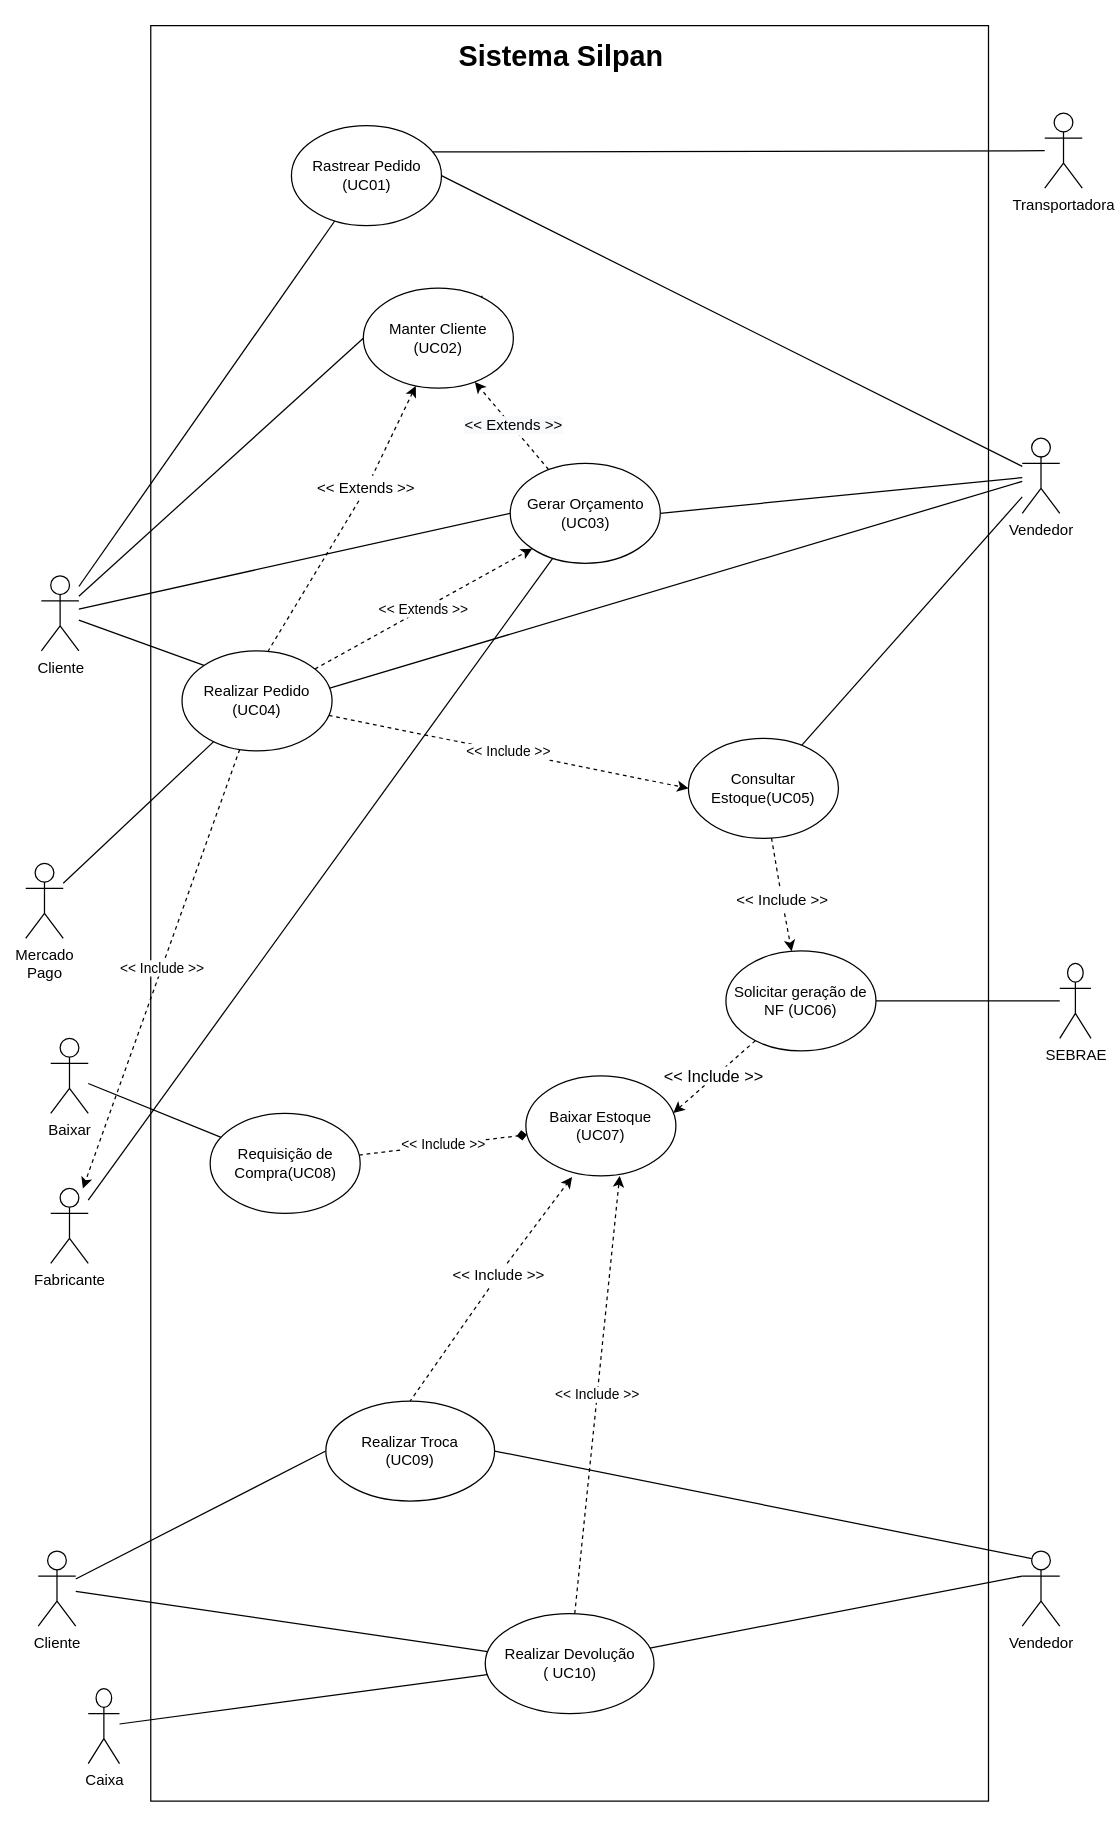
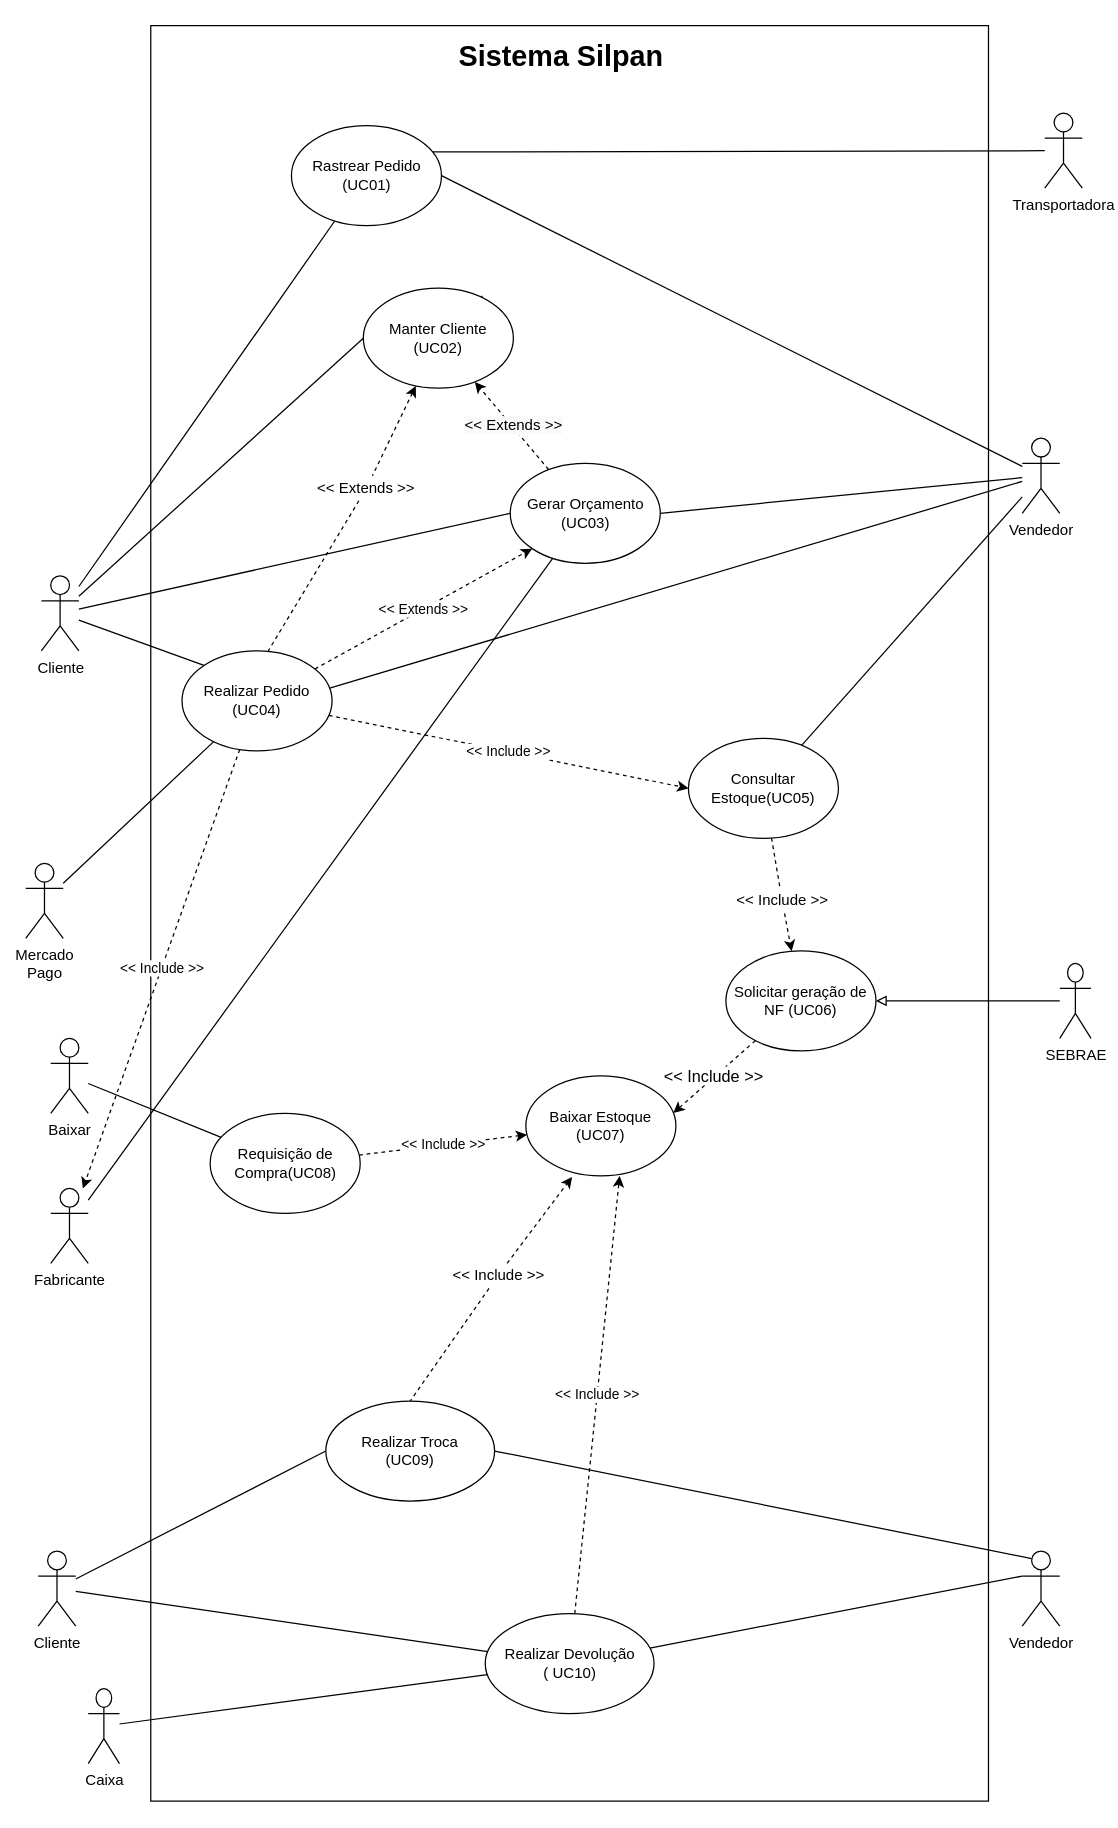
  <mxCell id="0" />
  <mxCell id="1" parent="0" />
  <mxCell id="2" value="" style="rounded=0;whiteSpace=wrap;html=1;fontStyle=1" parent="1" vertex="1"><mxGeometry x="120" y="20" width="670" height="1420" as="geometry" /></mxCell>
  <mxCell id="3" style="edgeStyle=none;rounded=0;orthogonalLoop=1;jettySize=auto;html=1;entryX=0;entryY=0.5;entryDx=0;entryDy=0;endArrow=none;endFill=0;" parent="1" source="7" target="13" edge="1"><mxGeometry relative="1" as="geometry" /></mxCell>
  <mxCell id="4" style="rounded=0;orthogonalLoop=1;jettySize=auto;html=1;entryX=0;entryY=0;entryDx=0;entryDy=0;endArrow=none;endFill=0;" parent="1" source="7" target="17" edge="1"><mxGeometry relative="1" as="geometry" /></mxCell>
  <mxCell id="5" style="rounded=0;orthogonalLoop=1;jettySize=auto;html=1;startArrow=none;startFill=0;endArrow=none;endFill=0;" parent="1" source="7" target="28" edge="1"><mxGeometry relative="1" as="geometry" /></mxCell>
  <mxCell id="6" style="rounded=0;orthogonalLoop=1;jettySize=auto;html=1;entryX=0;entryY=0.5;entryDx=0;entryDy=0;endArrow=none;endFill=0;" parent="1" source="7" target="48" edge="1"><mxGeometry relative="1" as="geometry" /></mxCell>
  <mxCell id="7" value="Cliente" style="shape=umlActor;verticalLabelPosition=bottom;verticalAlign=top;html=1;" parent="1" vertex="1"><mxGeometry x="32.5" y="460" width="30" height="60" as="geometry" /></mxCell>
  <mxCell id="8" style="edgeStyle=none;rounded=0;orthogonalLoop=1;jettySize=auto;html=1;entryX=0.979;entryY=0.375;entryDx=0;entryDy=0;startArrow=none;startFill=0;endArrow=none;endFill=0;entryPerimeter=0;" parent="1" source="11" target="17" edge="1"><mxGeometry relative="1" as="geometry" /></mxCell>
  <mxCell id="9" style="rounded=0;orthogonalLoop=1;jettySize=auto;html=1;entryX=1;entryY=0.5;entryDx=0;entryDy=0;startArrow=none;startFill=0;endArrow=none;endFill=0;" parent="1" source="11" target="28" edge="1"><mxGeometry relative="1" as="geometry" /></mxCell>
  <mxCell id="10" style="edgeStyle=none;rounded=0;orthogonalLoop=1;jettySize=auto;html=1;endArrow=none;endFill=0;" parent="1" source="11" target="19" edge="1"><mxGeometry relative="1" as="geometry" /></mxCell>
  <mxCell id="11" value="Vendedor" style="shape=umlActor;verticalLabelPosition=bottom;verticalAlign=top;html=1;" parent="1" vertex="1"><mxGeometry x="817" y="350" width="30" height="60" as="geometry" /></mxCell>
  <mxCell id="12" style="rounded=0;orthogonalLoop=1;jettySize=auto;html=1;dashed=1;entryX=0.575;entryY=0;entryDx=0;entryDy=0;entryPerimeter=0;endArrow=none;endFill=0;" parent="1" source="21" target="17" edge="1"><mxGeometry relative="1" as="geometry" /></mxCell>
  <mxCell id="13" value="Manter Cliente (UC02)" style="ellipse;whiteSpace=wrap;html=1;" parent="1" vertex="1"><mxGeometry x="290" y="230" width="120" height="80" as="geometry" /></mxCell>
  <mxCell id="14" value="&lt;&lt; Extends &gt;&gt;" style="rounded=0;orthogonalLoop=1;jettySize=auto;html=1;entryX=0;entryY=1;entryDx=0;entryDy=0;dashed=1;" parent="1" source="17" target="48" edge="1"><mxGeometry relative="1" as="geometry" /></mxCell>
  <mxCell id="15" value="&amp;lt;&amp;lt; Include &amp;gt;&amp;gt;" style="edgeStyle=none;rounded=0;orthogonalLoop=1;jettySize=auto;html=1;dashed=1;" parent="1" source="17" target="41" edge="1"><mxGeometry relative="1" as="geometry" /></mxCell>
  <mxCell id="16" value="&amp;lt;&amp;lt; Include &amp;gt;&amp;gt;" style="edgeStyle=none;rounded=0;orthogonalLoop=1;jettySize=auto;html=1;endArrow=classic;endFill=1;dashed=1;entryX=0;entryY=0.5;entryDx=0;entryDy=0;" parent="1" source="17" target="19" edge="1"><mxGeometry relative="1" as="geometry" /></mxCell>
  <mxCell id="17" value="Realizar Pedido (UC04)" style="ellipse;whiteSpace=wrap;html=1;" parent="1" vertex="1"><mxGeometry x="145" y="520" width="120" height="80" as="geometry" /></mxCell>
  <mxCell id="18" style="edgeStyle=none;rounded=0;orthogonalLoop=1;jettySize=auto;html=1;endArrow=none;endFill=0;dashed=1;" parent="1" source="19" target="29" edge="1"><mxGeometry relative="1" as="geometry" /></mxCell>
  <mxCell id="19" value="Consultar Estoque(UC05)" style="ellipse;whiteSpace=wrap;html=1;fillColor=#FFFFFF;" parent="1" vertex="1"><mxGeometry x="550" y="590" width="120" height="80" as="geometry" /></mxCell>
  <mxCell id="20" value="Baixar Estoque (UC07)" style="ellipse;whiteSpace=wrap;html=1;" parent="1" vertex="1"><mxGeometry x="420" y="860" width="120" height="80" as="geometry" /></mxCell>
  <mxCell id="21" value="&amp;lt;&amp;lt; Extends &amp;gt;&amp;gt;" style="text;html=1;strokeColor=none;fillColor=none;align=center;verticalAlign=middle;whiteSpace=wrap;rounded=0;" parent="1" vertex="1"><mxGeometry x="250" width="85" height="20" as="geometry" y="380" /></mxCell>
  <mxCell id="22" style="rounded=0;orthogonalLoop=1;jettySize=auto;html=1;endArrow=none;endFill=0;dashed=1;startArrow=classic;startFill=1;" parent="1" source="13" target="21" edge="1"><mxGeometry relative="1" as="geometry"><mxPoint x="220" y="460" as="sourcePoint" /><mxPoint x="220" y="540" as="targetPoint" /></mxGeometry></mxCell>
  <mxCell id="23" value="&amp;lt;&amp;lt; Include &amp;gt;&amp;gt;" style="edgeStyle=none;rounded=0;orthogonalLoop=1;jettySize=auto;html=1;entryX=0.983;entryY=0.37;entryDx=0;entryDy=0;entryPerimeter=0;dashed=1;fontSize=13;" edge="1" parent="1" source="24" target="20"><mxGeometry x="0.003" y="-1" relative="1" as="geometry"><mxPoint as="offset" /></mxGeometry></mxCell>
  <mxCell id="24" value="Solicitar geração de NF (UC06)" style="ellipse;whiteSpace=wrap;html=1;" parent="1" vertex="1"><mxGeometry x="580" y="760" width="120" height="80" as="geometry" /></mxCell>
- <mxCell id="25" style="rounded=0;orthogonalLoop=1;jettySize=auto;html=1;endArrow=none;endFill=0;" parent="1" source="26" target="24" edge="1"><mxGeometry relative="1" as="geometry" /></mxCell>
+ <mxCell id="25" style="rounded=0;orthogonalLoop=1;jettySize=auto;html=1;endArrow=block;endFill=0;" parent="1" source="26" target="24" edge="1"><mxGeometry relative="1" as="geometry" /></mxCell>
  <mxCell id="26" value="SEBRAE" style="shape=umlActor;verticalLabelPosition=bottom;verticalAlign=top;html=1;" parent="1" vertex="1"><mxGeometry x="847" y="770" width="25" height="60" as="geometry" /></mxCell>
  <mxCell id="27" style="edgeStyle=none;rounded=0;orthogonalLoop=1;jettySize=auto;html=1;endArrow=classic;endFill=1;dashed=1;" parent="1" source="29" target="24" edge="1"><mxGeometry relative="1" as="geometry" /></mxCell>
  <mxCell id="28" value="Rastrear Pedido (UC01)" style="ellipse;whiteSpace=wrap;html=1;" parent="1" vertex="1"><mxGeometry x="232.5" y="100" width="120" height="80" as="geometry" /></mxCell>
  <mxCell id="29" value="&amp;lt;&amp;lt; Include &amp;gt;&amp;gt;" style="text;html=1;align=center;verticalAlign=middle;resizable=0;points=[];autosize=1;rotation=0;" parent="1" vertex="1"><mxGeometry x="580" y="710" width="90" height="20" as="geometry" /></mxCell>
  <mxCell id="30" style="edgeStyle=none;rounded=0;orthogonalLoop=1;jettySize=auto;html=1;endArrow=none;endFill=0;" parent="1" source="32" target="35" edge="1"><mxGeometry relative="1" as="geometry" /></mxCell>
  <mxCell id="31" style="edgeStyle=none;rounded=0;orthogonalLoop=1;jettySize=auto;html=1;entryX=0;entryY=0.5;entryDx=0;entryDy=0;endArrow=none;endFill=0;" parent="1" source="32" target="59" edge="1"><mxGeometry relative="1" as="geometry" /></mxCell>
  <mxCell id="32" value="Cliente" style="shape=umlActor;verticalLabelPosition=bottom;verticalAlign=top;html=1;" parent="1" vertex="1"><mxGeometry x="30" y="1240" width="30" height="60" as="geometry" /></mxCell>
  <mxCell id="33" style="edgeStyle=none;rounded=0;orthogonalLoop=1;jettySize=auto;html=1;entryX=0;entryY=0.333;entryDx=0;entryDy=0;entryPerimeter=0;endArrow=none;endFill=0;" parent="1" source="35" target="36" edge="1"><mxGeometry relative="1" as="geometry" /></mxCell>
  <mxCell id="34" value="&amp;lt;&amp;lt; Include &amp;gt;&amp;gt;" style="edgeStyle=none;rounded=0;orthogonalLoop=1;jettySize=auto;html=1;entryX=0.625;entryY=1;entryDx=0;entryDy=0;dashed=1;endArrow=classic;endFill=1;strokeWidth=1;entryPerimeter=0;" parent="1" source="35" target="20" edge="1"><mxGeometry relative="1" as="geometry" /></mxCell>
  <mxCell id="35" value="Realizar Devolução&lt;br&gt;( UC10)" style="ellipse;whiteSpace=wrap;html=1;" parent="1" vertex="1"><mxGeometry x="387.5" y="1290" width="135" height="80" as="geometry" /></mxCell>
  <mxCell id="36" value="Vendedor" style="shape=umlActor;verticalLabelPosition=bottom;verticalAlign=top;html=1;" parent="1" vertex="1"><mxGeometry x="817" y="1240" width="30" height="60" as="geometry" /></mxCell>
  <mxCell id="37" style="rounded=0;orthogonalLoop=1;jettySize=auto;html=1;entryX=0.5;entryY=0;entryDx=0;entryDy=0;endArrow=none;endFill=0;dashed=1;" parent="1" source="39" target="59" edge="1"><mxGeometry relative="1" as="geometry" /></mxCell>
  <mxCell id="38" style="rounded=0;orthogonalLoop=1;jettySize=auto;html=1;entryX=0.308;entryY=1.01;entryDx=0;entryDy=0;endArrow=classic;endFill=1;dashed=1;entryPerimeter=0;" parent="1" source="39" target="20" edge="1"><mxGeometry relative="1" as="geometry" /></mxCell>
  <mxCell id="39" value="&amp;lt;&amp;lt; Include &amp;gt;&amp;gt;" style="text;html=1;align=center;verticalAlign=middle;resizable=0;points=[];autosize=1;rotation=0;" parent="1" vertex="1"><mxGeometry x="352.5" y="1010" width="90" height="20" as="geometry" /></mxCell>
  <mxCell id="40" style="edgeStyle=none;rounded=0;orthogonalLoop=1;jettySize=auto;html=1;endArrow=none;endFill=0;" parent="1" source="41" target="48" edge="1"><mxGeometry relative="1" as="geometry" /></mxCell>
  <mxCell id="41" value="Fabricante" style="shape=umlActor;verticalLabelPosition=bottom;verticalAlign=top;html=1;" parent="1" vertex="1"><mxGeometry x="40" y="950" width="30" height="60" as="geometry" /></mxCell>
  <mxCell id="42" style="rounded=0;orthogonalLoop=1;jettySize=auto;html=1;startArrow=none;startFill=0;endArrow=none;endFill=0;" parent="1" source="43" target="35" edge="1"><mxGeometry relative="1" as="geometry"><mxPoint x="160" y="1120" as="targetPoint" /></mxGeometry></mxCell>
  <mxCell id="43" value="Caixa" style="shape=umlActor;verticalLabelPosition=bottom;verticalAlign=top;html=1;" parent="1" vertex="1"><mxGeometry x="70" y="1350" width="25" height="60" as="geometry" /></mxCell>
  <mxCell id="44" value="Sistema Silpan" style="text;html=1;align=center;verticalAlign=middle;resizable=0;points=[];autosize=1;fontSize=23;fontStyle=1" parent="1" vertex="1"><mxGeometry x="357.5" y="30" width="180" height="30" as="geometry" /></mxCell>
  <mxCell id="45" style="edgeStyle=none;rounded=0;orthogonalLoop=1;jettySize=auto;html=1;endArrow=none;endFill=0;exitX=1;exitY=0.5;exitDx=0;exitDy=0;" parent="1" source="48" target="11" edge="1"><mxGeometry relative="1" as="geometry"><mxPoint x="810" as="targetPoint" y="380" /><Array as="points" /></mxGeometry></mxCell>
  <mxCell id="46" style="edgeStyle=none;rounded=0;orthogonalLoop=1;jettySize=auto;html=1;dashed=1;endArrow=classic;endFill=1;" parent="1" source="48" target="13" edge="1"><mxGeometry relative="1" as="geometry" /></mxCell>
  <mxCell id="47" value="&lt;span style=&quot;font-size: 12px ; background-color: rgb(248 , 249 , 250)&quot;&gt;&amp;lt;&amp;lt; Extends &amp;gt;&amp;gt;&lt;/span&gt;" style="edgeLabel;html=1;align=center;verticalAlign=middle;resizable=0;points=[];" parent="46" vertex="1" connectable="0"><mxGeometry x="0.27" y="1" relative="1" as="geometry"><mxPoint x="9.78" y="8.61" as="offset" /></mxGeometry></mxCell>
  <mxCell id="48" value="Gerar Orçamento&lt;br&gt;(UC03)" style="ellipse;whiteSpace=wrap;html=1;" parent="1" vertex="1"><mxGeometry x="407.5" y="370" width="120" height="80" as="geometry" /></mxCell>
  <mxCell id="49" style="edgeStyle=none;rounded=0;orthogonalLoop=1;jettySize=auto;html=1;entryX=0.792;entryY=0.076;entryDx=0;entryDy=0;entryPerimeter=0;endArrow=none;endFill=0;" parent="1" source="13" target="13" edge="1"><mxGeometry relative="1" as="geometry" /></mxCell>
  <mxCell id="50" style="edgeStyle=none;rounded=0;orthogonalLoop=1;jettySize=auto;html=1;endArrow=none;endFill=0;" parent="1" source="52" target="55" edge="1"><mxGeometry relative="1" as="geometry" /></mxCell>
  <mxCell id="51" value="" style="rounded=0;orthogonalLoop=1;jettySize=auto;html=1;endArrow=none;endFill=0;" parent="1" source="53" target="17" edge="1"><mxGeometry relative="1" as="geometry"><mxPoint x="182.5" y="720" as="targetPoint" /></mxGeometry></mxCell>
  <mxCell id="52" value="Baixar" style="shape=umlActor;verticalLabelPosition=bottom;verticalAlign=top;html=1;" parent="1" vertex="1"><mxGeometry x="40" y="830" width="30" height="60" as="geometry" /></mxCell>
  <mxCell id="53" value="Mercado&lt;br&gt;Pago" style="shape=umlActor;verticalLabelPosition=bottom;verticalAlign=top;html=1;outlineConnect=0;" parent="1" vertex="1"><mxGeometry x="20" y="690" width="30" height="60" as="geometry" /></mxCell>
- <mxCell id="54" value="&amp;lt;&amp;lt; Include &amp;gt;&amp;gt;" style="edgeStyle=none;rounded=0;orthogonalLoop=1;jettySize=auto;html=1;dashed=1;endArrow=diamond;" parent="1" source="55" target="20" edge="1"><mxGeometry relative="1" as="geometry" /></mxCell>
+ <mxCell id="54" value="&amp;lt;&amp;lt; Include &amp;gt;&amp;gt;" style="edgeStyle=none;rounded=0;orthogonalLoop=1;jettySize=auto;html=1;dashed=1;" parent="1" source="55" target="20" edge="1"><mxGeometry relative="1" as="geometry" /></mxCell>
  <mxCell id="55" value="Requisição de Compra(UC08)" style="ellipse;whiteSpace=wrap;html=1;" parent="1" vertex="1"><mxGeometry x="167.5" y="890" width="120" height="80" as="geometry" /></mxCell>
  <mxCell id="56" style="edgeStyle=none;rounded=0;orthogonalLoop=1;jettySize=auto;html=1;endArrow=none;endFill=0;entryX=0.942;entryY=0.263;entryDx=0;entryDy=0;entryPerimeter=0;" parent="1" source="57" target="28" edge="1"><mxGeometry relative="1" as="geometry"><mxPoint x="350" y="120" as="targetPoint" /></mxGeometry></mxCell>
  <mxCell id="57" value="Transportadora" style="shape=umlActor;verticalLabelPosition=bottom;verticalAlign=top;html=1;" parent="1" vertex="1"><mxGeometry x="835" y="90" width="30" height="60" as="geometry" /></mxCell>
  <mxCell id="58" style="edgeStyle=none;rounded=0;orthogonalLoop=1;jettySize=auto;html=1;entryX=0.25;entryY=0.1;entryDx=0;entryDy=0;entryPerimeter=0;endArrow=none;endFill=0;exitX=1;exitY=0.5;exitDx=0;exitDy=0;" parent="1" source="59" target="36" edge="1"><mxGeometry relative="1" as="geometry" /></mxCell>
  <mxCell id="59" value="Realizar Troca&lt;br&gt;(UC09)" style="ellipse;whiteSpace=wrap;html=1;" parent="1" vertex="1"><mxGeometry x="260" y="1120" width="135" height="80" as="geometry" /></mxCell>
